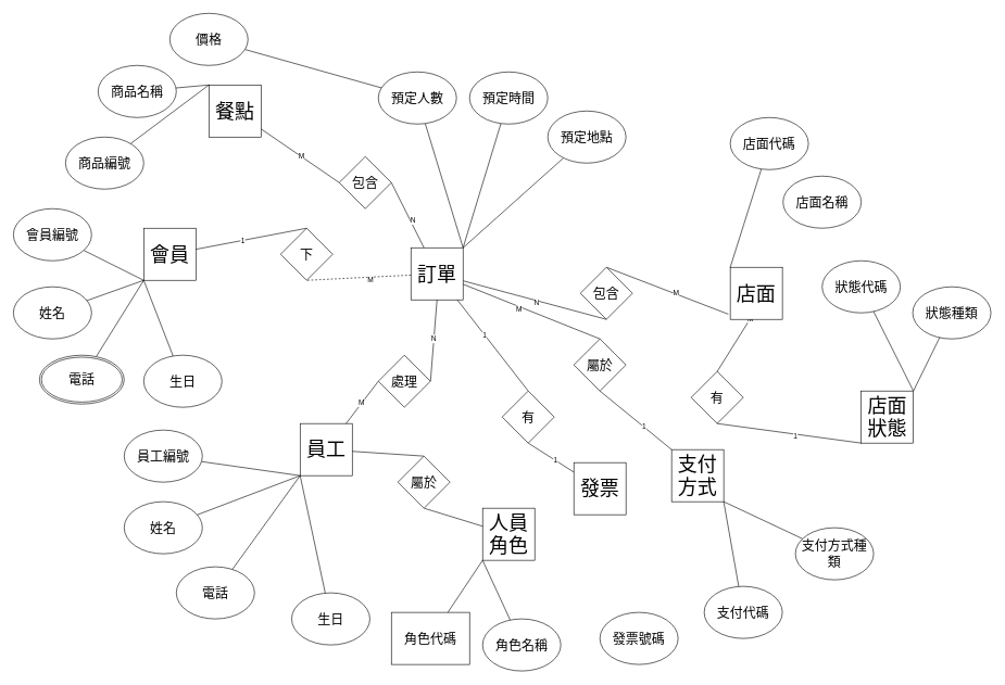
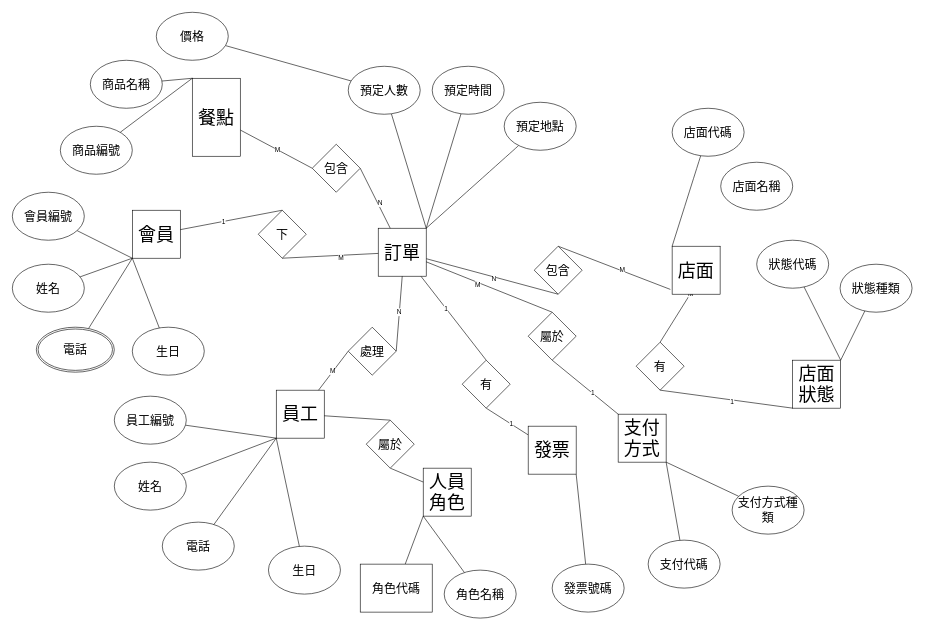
  <mxCell id="0" />
  <mxCell id="1" parent="0" />
- <mxCell id="2" value="&lt;font style=&quot;font-size: 30px;&quot;&gt;人員&lt;/font&gt;&lt;div&gt;&lt;font style=&quot;font-size: 30px;&quot;&gt;角色&lt;/font&gt;&lt;/div&gt;" style="whiteSpace=wrap;html=1;aspect=fixed;fontSize=15;" parent="1" vertex="1"><mxGeometry x="740" y="780" width="80" height="80" as="geometry" /></mxCell>
+ <mxCell id="2" value="&lt;font style=&quot;font-size: 30px;&quot;&gt;人員&lt;/font&gt;&lt;div&gt;&lt;font style=&quot;font-size: 30px;&quot;&gt;角色&lt;/font&gt;&lt;/div&gt;" style="whiteSpace=wrap;html=1;aspect=fixed;fontSize=15;" parent="1" vertex="1"><mxGeometry x="705" y="780" width="80" height="80" as="geometry" /></mxCell>
  <mxCell id="3" value="&lt;font style=&quot;font-size: 30px;&quot;&gt;員工&lt;/font&gt;" style="whiteSpace=wrap;html=1;aspect=fixed;" parent="1" vertex="1"><mxGeometry x="460" y="650" width="80" height="80" as="geometry" /></mxCell>
  <mxCell id="4" style="rounded=0;orthogonalLoop=1;jettySize=auto;html=1;endArrow=none;endFill=0;exitX=0.5;exitY=1;exitDx=0;exitDy=0;" parent="1" source="67" target="17" edge="1"><mxGeometry relative="1" as="geometry" /></mxCell>
  <mxCell id="5" value="N" style="edgeLabel;html=1;align=center;verticalAlign=middle;resizable=0;points=[];" parent="4" vertex="1" connectable="0"><mxGeometry x="-0.035" y="2" relative="1" as="geometry"><mxPoint x="-1" as="offset" /></mxGeometry></mxCell>
  <mxCell id="6" style="rounded=0;orthogonalLoop=1;jettySize=auto;html=1;entryX=0.5;entryY=0;entryDx=0;entryDy=0;endArrow=none;endFill=0;exitX=1;exitY=0;exitDx=0;exitDy=0;" parent="1" source="8" target="74" edge="1"><mxGeometry relative="1" as="geometry" /></mxCell>
  <mxCell id="7" value="M" style="edgeLabel;html=1;align=center;verticalAlign=middle;resizable=0;points=[];" parent="6" vertex="1" connectable="0"><mxGeometry x="-0.012" relative="1" as="geometry"><mxPoint as="offset" /></mxGeometry></mxCell>
  <mxCell id="8" value="&lt;font style=&quot;font-size: 30px;&quot;&gt;店面&lt;/font&gt;" style="whiteSpace=wrap;html=1;aspect=fixed;" parent="1" vertex="1"><mxGeometry x="1120" y="410" width="80" height="80" as="geometry" /></mxCell>
  <mxCell id="9" style="rounded=0;orthogonalLoop=1;jettySize=auto;html=1;exitX=0;exitY=0.5;exitDx=0;exitDy=0;endArrow=none;endFill=0;" parent="1" source="38" target="3" edge="1"><mxGeometry relative="1" as="geometry" /></mxCell>
  <mxCell id="10" value="M" style="edgeLabel;html=1;align=center;verticalAlign=middle;resizable=0;points=[];" parent="9" vertex="1" connectable="0"><mxGeometry x="0.032" y="-1" relative="1" as="geometry"><mxPoint as="offset" /></mxGeometry></mxCell>
  <mxCell id="11" style="rounded=0;orthogonalLoop=1;jettySize=auto;html=1;endArrow=none;endFill=0;entryX=0.5;entryY=0;entryDx=0;entryDy=0;" parent="1" source="17" target="54" edge="1"><mxGeometry relative="1" as="geometry" /></mxCell>
  <mxCell id="12" value="1" style="edgeLabel;html=1;align=center;verticalAlign=middle;resizable=0;points=[];" parent="11" vertex="1" connectable="0"><mxGeometry x="-0.229" relative="1" as="geometry"><mxPoint as="offset" /></mxGeometry></mxCell>
  <mxCell id="13" style="rounded=0;orthogonalLoop=1;jettySize=auto;html=1;entryX=0;entryY=0;entryDx=0;entryDy=0;endArrow=none;endFill=0;exitX=0.5;exitY=1;exitDx=0;exitDy=0;" parent="1" source="60" target="57" edge="1"><mxGeometry relative="1" as="geometry" /></mxCell>
  <mxCell id="14" value="1" style="edgeLabel;html=1;align=center;verticalAlign=middle;resizable=0;points=[];" parent="13" vertex="1" connectable="0"><mxGeometry x="0.224" y="1" relative="1" as="geometry"><mxPoint as="offset" /></mxGeometry></mxCell>
  <mxCell id="15" style="rounded=0;orthogonalLoop=1;jettySize=auto;html=1;endArrow=none;endFill=0;exitX=0;exitY=0.5;exitDx=0;exitDy=0;" parent="1" source="73" target="70" edge="1"><mxGeometry relative="1" as="geometry" /></mxCell>
  <mxCell id="16" value="M" style="edgeLabel;html=1;align=center;verticalAlign=middle;resizable=0;points=[];" parent="15" vertex="1" connectable="0"><mxGeometry x="-0.028" relative="1" as="geometry"><mxPoint as="offset" /></mxGeometry></mxCell>
  <mxCell id="17" value="&lt;font style=&quot;font-size: 30px;&quot;&gt;訂單&lt;/font&gt;" style="whiteSpace=wrap;html=1;aspect=fixed;" parent="1" vertex="1"><mxGeometry x="630" y="380" width="80" height="80" as="geometry" /></mxCell>
  <mxCell id="18" style="rounded=0;orthogonalLoop=1;jettySize=auto;html=1;entryX=0.5;entryY=1;entryDx=0;entryDy=0;endArrow=none;endFill=0;" parent="1" source="20" target="54" edge="1"><mxGeometry relative="1" as="geometry" /></mxCell>
  <mxCell id="19" value="1" style="edgeLabel;html=1;align=center;verticalAlign=middle;resizable=0;points=[];" parent="18" vertex="1" connectable="0"><mxGeometry x="-0.171" relative="1" as="geometry"><mxPoint as="offset" /></mxGeometry></mxCell>
  <mxCell id="20" value="&lt;font style=&quot;font-size: 30px;&quot;&gt;發票&lt;/font&gt;" style="whiteSpace=wrap;html=1;aspect=fixed;" parent="1" vertex="1"><mxGeometry x="880" y="710" width="80" height="80" as="geometry" /></mxCell>
  <mxCell id="21" value="&lt;font style=&quot;font-size: 30px;&quot;&gt;店面狀態&lt;/font&gt;" style="whiteSpace=wrap;html=1;aspect=fixed;" parent="1" vertex="1"><mxGeometry x="1321" y="600" width="80" height="80" as="geometry" /></mxCell>
  <mxCell id="22" value="&lt;font style=&quot;font-size: 20px;&quot;&gt;下&lt;/font&gt;" style="rhombus;whiteSpace=wrap;html=1;" parent="1" vertex="1"><mxGeometry x="430" y="350" width="80" height="80" as="geometry" /></mxCell>
  <mxCell id="23" value="&lt;font style=&quot;font-size: 30px;&quot;&gt;會員&lt;/font&gt;" style="whiteSpace=wrap;html=1;aspect=fixed;" parent="1" vertex="1"><mxGeometry x="220" y="350" width="80" height="80" as="geometry" /></mxCell>
  <mxCell id="24" value="" style="endArrow=none;html=1;rounded=0;exitX=0.5;exitY=0;exitDx=0;exitDy=0;" parent="1" source="22" target="23" edge="1"><mxGeometry width="50" height="50" relative="1" as="geometry"><mxPoint x="330" y="530" as="sourcePoint" /><mxPoint x="380" y="480" as="targetPoint" /></mxGeometry></mxCell>
  <mxCell id="25" value="1" style="edgeLabel;html=1;align=center;verticalAlign=middle;resizable=0;points=[];" parent="24" vertex="1" connectable="0"><mxGeometry x="0.151" y="1" relative="1" as="geometry"><mxPoint as="offset" /></mxGeometry></mxCell>
- <mxCell id="26" value="" style="endArrow=none;html=1;rounded=0;entryX=0.5;entryY=1;entryDx=0;entryDy=0;dashed=1;" parent="1" source="17" target="22" edge="1"><mxGeometry width="50" height="50" relative="1" as="geometry"><mxPoint x="440" y="370" as="sourcePoint" /><mxPoint x="360" y="370" as="targetPoint" /><Array as="points" /></mxGeometry></mxCell>
+ <mxCell id="26" value="" style="endArrow=none;html=1;rounded=0;entryX=0.5;entryY=1;entryDx=0;entryDy=0;" parent="1" source="17" target="22" edge="1"><mxGeometry width="50" height="50" relative="1" as="geometry"><mxPoint x="440" y="370" as="sourcePoint" /><mxPoint x="360" y="370" as="targetPoint" /><Array as="points" /></mxGeometry></mxCell>
  <mxCell id="27" value="M" style="edgeLabel;html=1;align=center;verticalAlign=middle;resizable=0;points=[];" parent="26" vertex="1" connectable="0"><mxGeometry x="-0.217" y="4" relative="1" as="geometry"><mxPoint as="offset" /></mxGeometry></mxCell>
  <mxCell id="28" style="rounded=0;orthogonalLoop=1;jettySize=auto;html=1;endArrow=none;endFill=0;entryX=0;entryY=1;entryDx=0;entryDy=0;" parent="1" source="29" target="23" edge="1"><mxGeometry relative="1" as="geometry" /></mxCell>
  <mxCell id="29" value="&lt;font style=&quot;font-size: 20px;&quot;&gt;會員編號&lt;/font&gt;" style="ellipse;whiteSpace=wrap;html=1;" parent="1" vertex="1"><mxGeometry x="20" y="320" width="120" height="80" as="geometry" /></mxCell>
  <mxCell id="30" style="rounded=0;orthogonalLoop=1;jettySize=auto;html=1;endArrow=none;endFill=0;entryX=0;entryY=1;entryDx=0;entryDy=0;" parent="1" source="31" target="23" edge="1"><mxGeometry relative="1" as="geometry" /></mxCell>
  <mxCell id="31" value="&lt;font style=&quot;font-size: 20px;&quot;&gt;姓名&lt;/font&gt;" style="ellipse;whiteSpace=wrap;html=1;" parent="1" vertex="1"><mxGeometry x="20" y="440" width="120" height="80" as="geometry" /></mxCell>
  <mxCell id="32" value="&lt;font style=&quot;font-size: 20px;&quot;&gt;生日&lt;/font&gt;" style="ellipse;whiteSpace=wrap;html=1;" parent="1" vertex="1"><mxGeometry x="220" y="545" width="120" height="80" as="geometry" /></mxCell>
  <mxCell id="33" style="rounded=0;orthogonalLoop=1;jettySize=auto;html=1;endArrow=none;endFill=0;entryX=0;entryY=1;entryDx=0;entryDy=0;" parent="1" source="34" target="23" edge="1"><mxGeometry relative="1" as="geometry" /></mxCell>
  <mxCell id="34" value="&lt;span style=&quot;font-size: 20px;&quot;&gt;電話&lt;/span&gt;" style="ellipse;shape=doubleEllipse;margin=3;whiteSpace=wrap;html=1;align=center;" parent="1" vertex="1"><mxGeometry x="60" y="545" width="130" height="75" as="geometry" /></mxCell>
  <mxCell id="35" style="rounded=0;orthogonalLoop=1;jettySize=auto;html=1;endArrow=none;endFill=0;entryX=0;entryY=1;entryDx=0;entryDy=0;" parent="1" source="32" target="23" edge="1"><mxGeometry relative="1" as="geometry" /></mxCell>
  <mxCell id="36" value="" style="rounded=0;orthogonalLoop=1;jettySize=auto;html=1;exitX=0.5;exitY=1;exitDx=0;exitDy=0;endArrow=none;endFill=0;entryX=1;entryY=0.5;entryDx=0;entryDy=0;" parent="1" source="17" target="38" edge="1"><mxGeometry relative="1" as="geometry"><mxPoint x="670" y="460" as="sourcePoint" /><mxPoint x="477" y="670" as="targetPoint" /></mxGeometry></mxCell>
  <mxCell id="37" value="N" style="edgeLabel;html=1;align=center;verticalAlign=middle;resizable=0;points=[];" parent="36" vertex="1" connectable="0"><mxGeometry x="-0.048" y="-1" relative="1" as="geometry"><mxPoint as="offset" /></mxGeometry></mxCell>
  <mxCell id="38" value="&lt;font style=&quot;font-size: 20px;&quot;&gt;處理&lt;/font&gt;" style="rhombus;whiteSpace=wrap;html=1;" parent="1" vertex="1"><mxGeometry x="580" y="545" width="80" height="80" as="geometry" /></mxCell>
  <mxCell id="39" style="rounded=0;orthogonalLoop=1;jettySize=auto;html=1;endArrow=none;endFill=0;entryX=0;entryY=1;entryDx=0;entryDy=0;" parent="1" source="40" target="3" edge="1"><mxGeometry relative="1" as="geometry" /></mxCell>
  <mxCell id="40" value="&lt;font style=&quot;font-size: 20px;&quot;&gt;生日&lt;/font&gt;" style="ellipse;whiteSpace=wrap;html=1;" parent="1" vertex="1"><mxGeometry x="447" y="910" width="120" height="80" as="geometry" /></mxCell>
  <mxCell id="41" style="rounded=0;orthogonalLoop=1;jettySize=auto;html=1;endArrow=none;endFill=0;entryX=0;entryY=1;entryDx=0;entryDy=0;" parent="1" source="42" target="3" edge="1"><mxGeometry relative="1" as="geometry" /></mxCell>
  <mxCell id="42" value="&lt;font style=&quot;font-size: 20px;&quot;&gt;員工編號&lt;/font&gt;" style="ellipse;whiteSpace=wrap;html=1;" parent="1" vertex="1"><mxGeometry x="190" y="660" width="120" height="80" as="geometry" /></mxCell>
  <mxCell id="43" style="rounded=0;orthogonalLoop=1;jettySize=auto;html=1;endArrow=none;endFill=0;entryX=0;entryY=1;entryDx=0;entryDy=0;" parent="1" source="44" target="3" edge="1"><mxGeometry relative="1" as="geometry" /></mxCell>
  <mxCell id="44" value="&lt;font style=&quot;font-size: 20px;&quot;&gt;姓名&lt;/font&gt;" style="ellipse;whiteSpace=wrap;html=1;" parent="1" vertex="1"><mxGeometry x="190" y="770" width="120" height="80" as="geometry" /></mxCell>
  <mxCell id="45" value="&lt;span style=&quot;font-size: 20px;&quot;&gt;電話&lt;/span&gt;" style="ellipse;whiteSpace=wrap;html=1;" parent="1" vertex="1"><mxGeometry x="270" y="870" width="120" height="80" as="geometry" /></mxCell>
  <mxCell id="46" style="rounded=0;orthogonalLoop=1;jettySize=auto;html=1;entryX=0;entryY=1;entryDx=0;entryDy=0;endArrow=none;endFill=0;" parent="1" source="45" target="3" edge="1"><mxGeometry relative="1" as="geometry" /></mxCell>
  <mxCell id="47" style="rounded=0;orthogonalLoop=1;jettySize=auto;html=1;exitX=0.5;exitY=1;exitDx=0;exitDy=0;endArrow=none;endFill=0;" parent="1" source="49" target="2" edge="1"><mxGeometry relative="1" as="geometry" /></mxCell>
  <mxCell id="48" style="rounded=0;orthogonalLoop=1;jettySize=auto;html=1;endArrow=none;endFill=0;exitX=0.5;exitY=0;exitDx=0;exitDy=0;" parent="1" source="49" target="3" edge="1"><mxGeometry relative="1" as="geometry" /></mxCell>
  <mxCell id="49" value="&lt;font style=&quot;font-size: 20px;&quot;&gt;屬於&lt;/font&gt;" style="rhombus;whiteSpace=wrap;html=1;" parent="1" vertex="1"><mxGeometry x="610" y="700" width="80" height="80" as="geometry" /></mxCell>
  <mxCell id="50" style="rounded=0;orthogonalLoop=1;jettySize=auto;html=1;entryX=0;entryY=1;entryDx=0;entryDy=0;endArrow=none;endFill=0;" parent="1" source="51" target="2" edge="1"><mxGeometry relative="1" as="geometry" /></mxCell>
  <mxCell id="51" value="&lt;font style=&quot;font-size: 20px;&quot;&gt;角色名稱&lt;/font&gt;" style="ellipse;whiteSpace=wrap;html=1;" parent="1" vertex="1"><mxGeometry x="740" y="950" width="120" height="80" as="geometry" /></mxCell>
  <mxCell id="52" style="rounded=0;orthogonalLoop=1;jettySize=auto;html=1;entryX=0;entryY=1;entryDx=0;entryDy=0;endArrow=none;endFill=0;" parent="1" source="53" target="2" edge="1"><mxGeometry relative="1" as="geometry" /></mxCell>
  <mxCell id="53" value="&lt;font style=&quot;font-size: 20px;&quot;&gt;角色代碼&lt;/font&gt;" style="whiteSpace=wrap;html=1;rounded=0;" parent="1" vertex="1"><mxGeometry x="600" y="940" width="120" height="80" as="geometry" /></mxCell>
  <mxCell id="54" value="&lt;font style=&quot;font-size: 20px;&quot;&gt;有&lt;/font&gt;" style="rhombus;whiteSpace=wrap;html=1;" parent="1" vertex="1"><mxGeometry x="770" y="600" width="80" height="80" as="geometry" /></mxCell>
+ <mxCell id="55" style="rounded=0;orthogonalLoop=1;jettySize=auto;html=1;endArrow=none;endFill=0;entryX=1;entryY=1;entryDx=0;entryDy=0;" parent="1" source="56" target="20" edge="1"><mxGeometry relative="1" as="geometry" /></mxCell>
  <mxCell id="56" value="&lt;span style=&quot;font-size: 20px;&quot;&gt;發票號碼&lt;/span&gt;" style="ellipse;whiteSpace=wrap;html=1;" parent="1" vertex="1"><mxGeometry x="920" y="940" width="120" height="80" as="geometry" /></mxCell>
  <mxCell id="57" value="&lt;font style=&quot;font-size: 30px;&quot;&gt;支付方式&lt;/font&gt;" style="whiteSpace=wrap;html=1;aspect=fixed;" parent="1" vertex="1"><mxGeometry x="1030" y="690" width="80" height="80" as="geometry" /></mxCell>
  <mxCell id="58" value="" style="rounded=0;orthogonalLoop=1;jettySize=auto;html=1;entryX=0.5;entryY=0;entryDx=0;entryDy=0;endArrow=none;endFill=0;" parent="1" source="17" target="60" edge="1"><mxGeometry relative="1" as="geometry"><mxPoint x="710" y="434" as="sourcePoint" /><mxPoint x="980" y="530" as="targetPoint" /></mxGeometry></mxCell>
  <mxCell id="59" value="M" style="edgeLabel;html=1;align=center;verticalAlign=middle;resizable=0;points=[];" parent="58" vertex="1" connectable="0"><mxGeometry x="-0.167" y="-4" relative="1" as="geometry"><mxPoint as="offset" /></mxGeometry></mxCell>
  <mxCell id="60" value="&lt;font style=&quot;font-size: 20px;&quot;&gt;屬於&lt;/font&gt;" style="rhombus;whiteSpace=wrap;html=1;" parent="1" vertex="1"><mxGeometry x="880" y="520" width="80" height="80" as="geometry" /></mxCell>
  <mxCell id="61" style="rounded=0;orthogonalLoop=1;jettySize=auto;html=1;entryX=1;entryY=1;entryDx=0;entryDy=0;endArrow=none;endFill=0;" parent="1" source="62" target="57" edge="1"><mxGeometry relative="1" as="geometry" /></mxCell>
  <mxCell id="62" value="&lt;span style=&quot;font-size: 20px;&quot;&gt;支付代碼&lt;/span&gt;" style="ellipse;whiteSpace=wrap;html=1;" parent="1" vertex="1"><mxGeometry x="1080" y="900" width="120" height="80" as="geometry" /></mxCell>
  <mxCell id="63" style="rounded=0;orthogonalLoop=1;jettySize=auto;html=1;entryX=1;entryY=1;entryDx=0;entryDy=0;endArrow=none;endFill=0;" parent="1" source="64" target="57" edge="1"><mxGeometry relative="1" as="geometry" /></mxCell>
  <mxCell id="64" value="&lt;span style=&quot;font-size: 20px;&quot;&gt;支付方式種類&lt;/span&gt;" style="ellipse;whiteSpace=wrap;html=1;" parent="1" vertex="1"><mxGeometry x="1220" y="810" width="120" height="80" as="geometry" /></mxCell>
  <mxCell id="65" value="" style="rounded=0;orthogonalLoop=1;jettySize=auto;html=1;endArrow=none;endFill=0;entryX=0.5;entryY=0;entryDx=0;entryDy=0;exitX=-0.037;exitY=0.9;exitDx=0;exitDy=0;exitPerimeter=0;" parent="1" source="8" target="67" edge="1"><mxGeometry relative="1" as="geometry"><mxPoint x="880" y="336" as="sourcePoint" /><mxPoint x="710" y="404" as="targetPoint" /></mxGeometry></mxCell>
  <mxCell id="66" value="M" style="edgeLabel;html=1;align=center;verticalAlign=middle;resizable=0;points=[];" parent="65" vertex="1" connectable="0"><mxGeometry x="-0.127" y="-1" relative="1" as="geometry"><mxPoint as="offset" /></mxGeometry></mxCell>
  <mxCell id="67" value="&lt;font style=&quot;font-size: 20px;&quot;&gt;包含&lt;/font&gt;" style="rhombus;whiteSpace=wrap;html=1;" parent="1" vertex="1"><mxGeometry x="890" y="410" width="80" height="80" as="geometry" /></mxCell>
  <mxCell id="68" style="rounded=0;orthogonalLoop=1;jettySize=auto;html=1;endArrow=none;endFill=0;entryX=1;entryY=0;entryDx=0;entryDy=0;" parent="1" source="69" target="17" edge="1"><mxGeometry relative="1" as="geometry"><mxPoint x="1110" y="370" as="targetPoint" /></mxGeometry></mxCell>
  <mxCell id="69" value="&lt;font style=&quot;font-size: 20px;&quot;&gt;預定人數&lt;/font&gt;" style="ellipse;whiteSpace=wrap;html=1;" parent="1" vertex="1"><mxGeometry x="580" y="110" width="120" height="80" as="geometry" /></mxCell>
- <mxCell id="70" value="&lt;span style=&quot;font-size: 30px;&quot;&gt;餐點&lt;/span&gt;" style="whiteSpace=wrap;html=1;aspect=fixed;" parent="1" vertex="1"><mxGeometry x="320" y="130" width="80" height="80" as="geometry" /></mxCell>
+ <mxCell id="70" value="&lt;span style=&quot;font-size: 30px;&quot;&gt;餐點&lt;/span&gt;" style="whiteSpace=wrap;html=1;aspect=fixed;" parent="1" vertex="1"><mxGeometry x="320" y="130" width="80" height="130" as="geometry" /></mxCell>
  <mxCell id="71" value="" style="rounded=0;orthogonalLoop=1;jettySize=auto;html=1;endArrow=none;endFill=0;entryX=1;entryY=0.5;entryDx=0;entryDy=0;" parent="1" source="17" target="73" edge="1"><mxGeometry relative="1" as="geometry"><mxPoint x="695" y="380" as="sourcePoint" /><mxPoint x="795" y="220" as="targetPoint" /></mxGeometry></mxCell>
  <mxCell id="72" value="N" style="edgeLabel;html=1;align=center;verticalAlign=middle;resizable=0;points=[];" parent="71" vertex="1" connectable="0"><mxGeometry x="-0.173" y="-3" relative="1" as="geometry"><mxPoint as="offset" /></mxGeometry></mxCell>
  <mxCell id="73" value="&lt;span style=&quot;font-size: 20px;&quot;&gt;包含&lt;/span&gt;" style="rhombus;whiteSpace=wrap;html=1;" parent="1" vertex="1"><mxGeometry x="520" y="240" width="80" height="80" as="geometry" /></mxCell>
  <mxCell id="74" value="&lt;font style=&quot;font-size: 20px;&quot;&gt;有&lt;/font&gt;" style="rhombus;whiteSpace=wrap;html=1;" parent="1" vertex="1"><mxGeometry x="1060" y="570" width="80" height="80" as="geometry" /></mxCell>
  <mxCell id="75" style="rounded=0;orthogonalLoop=1;jettySize=auto;html=1;endArrow=none;endFill=0;entryX=0.5;entryY=1;entryDx=0;entryDy=0;exitX=0;exitY=1;exitDx=0;exitDy=0;" parent="1" source="21" target="74" edge="1"><mxGeometry relative="1" as="geometry"><mxPoint x="940" y="200" as="targetPoint" /></mxGeometry></mxCell>
  <mxCell id="76" value="1" style="edgeLabel;html=1;align=center;verticalAlign=middle;resizable=0;points=[];" parent="75" vertex="1" connectable="0"><mxGeometry x="-0.075" y="3" relative="1" as="geometry"><mxPoint x="1" as="offset" /></mxGeometry></mxCell>
  <mxCell id="77" style="rounded=0;orthogonalLoop=1;jettySize=auto;html=1;endArrow=none;endFill=0;entryX=1;entryY=0;entryDx=0;entryDy=0;" parent="1" source="78" target="21" edge="1"><mxGeometry relative="1" as="geometry" /></mxCell>
  <mxCell id="78" value="&lt;span style=&quot;font-size: 20px;&quot;&gt;狀態種類&lt;/span&gt;" style="ellipse;whiteSpace=wrap;html=1;" parent="1" vertex="1"><mxGeometry x="1400" y="440" width="120" height="80" as="geometry" /></mxCell>
  <mxCell id="79" style="rounded=0;orthogonalLoop=1;jettySize=auto;html=1;endArrow=none;endFill=0;entryX=1;entryY=0;entryDx=0;entryDy=0;" parent="1" source="80" target="21" edge="1"><mxGeometry relative="1" as="geometry" /></mxCell>
  <mxCell id="80" value="&lt;font style=&quot;font-size: 20px;&quot;&gt;狀態代碼&lt;/font&gt;" style="ellipse;whiteSpace=wrap;html=1;" parent="1" vertex="1"><mxGeometry x="1261" y="400" width="120" height="80" as="geometry" /></mxCell>
  <mxCell id="81" style="rounded=0;orthogonalLoop=1;jettySize=auto;html=1;entryX=1;entryY=0;entryDx=0;entryDy=0;endArrow=none;endFill=0;" parent="1" source="82" target="17" edge="1"><mxGeometry relative="1" as="geometry" /></mxCell>
  <mxCell id="82" value="&lt;font style=&quot;font-size: 20px;&quot;&gt;預定時間&lt;/font&gt;" style="ellipse;whiteSpace=wrap;html=1;" parent="1" vertex="1"><mxGeometry x="720" y="110" width="120" height="80" as="geometry" /></mxCell>
  <mxCell id="83" style="edgeStyle=none;curved=1;rounded=0;orthogonalLoop=1;jettySize=auto;html=1;entryX=1;entryY=0;entryDx=0;entryDy=0;fontSize=12;startSize=8;endSize=8;endArrow=none;endFill=0;" edge="1" parent="1" source="84" target="17"><mxGeometry relative="1" as="geometry" /></mxCell>
  <mxCell id="84" value="&lt;font style=&quot;font-size: 20px;&quot;&gt;預定地點&lt;/font&gt;" style="ellipse;whiteSpace=wrap;html=1;" parent="1" vertex="1"><mxGeometry x="840" y="170" width="120" height="80" as="geometry" /></mxCell>
  <mxCell id="85" style="rounded=0;orthogonalLoop=1;jettySize=auto;html=1;fontSize=12;startSize=8;endSize=8;endArrow=none;endFill=0;" edge="1" parent="1" source="86" target="69"><mxGeometry relative="1" as="geometry" /></mxCell>
  <mxCell id="86" value="&lt;font style=&quot;font-size: 20px;&quot;&gt;價格&lt;/font&gt;" style="ellipse;whiteSpace=wrap;html=1;" vertex="1" parent="1"><mxGeometry x="260" y="20" width="120" height="80" as="geometry" /></mxCell>
  <mxCell id="87" style="rounded=0;orthogonalLoop=1;jettySize=auto;html=1;fontSize=12;startSize=8;endSize=8;entryX=0;entryY=0;entryDx=0;entryDy=0;endArrow=none;endFill=0;" edge="1" source="88" parent="1" target="70"><mxGeometry relative="1" as="geometry"><mxPoint x="360" y="53" as="targetPoint" /></mxGeometry></mxCell>
  <mxCell id="88" value="&lt;font style=&quot;font-size: 20px;&quot;&gt;商品編號&lt;/font&gt;" style="ellipse;whiteSpace=wrap;html=1;" vertex="1" parent="1"><mxGeometry x="100" y="210" width="120" height="80" as="geometry" /></mxCell>
  <mxCell id="89" style="rounded=0;orthogonalLoop=1;jettySize=auto;html=1;entryX=0;entryY=0;entryDx=0;entryDy=0;fontSize=12;startSize=8;endSize=8;endArrow=none;endFill=0;" edge="1" parent="1" source="90" target="70"><mxGeometry relative="1" as="geometry" /></mxCell>
  <mxCell id="90" value="&lt;font style=&quot;font-size: 20px;&quot;&gt;商品名稱&lt;/font&gt;" style="ellipse;whiteSpace=wrap;html=1;" vertex="1" parent="1"><mxGeometry x="150" y="100" width="120" height="80" as="geometry" /></mxCell>
  <mxCell id="91" style="edgeStyle=none;curved=1;rounded=0;orthogonalLoop=1;jettySize=auto;html=1;entryX=0;entryY=0;entryDx=0;entryDy=0;fontSize=12;startSize=8;endSize=8;endArrow=none;endFill=0;" edge="1" parent="1" source="92" target="8"><mxGeometry relative="1" as="geometry" /></mxCell>
  <mxCell id="92" value="&lt;font style=&quot;font-size: 20px;&quot;&gt;店面代碼&lt;/font&gt;" style="ellipse;whiteSpace=wrap;html=1;" vertex="1" parent="1"><mxGeometry x="1120" y="180" width="120" height="80" as="geometry" /></mxCell>
  <mxCell id="93" value="&lt;font style=&quot;font-size: 20px;&quot;&gt;店面名稱&lt;/font&gt;" style="ellipse;whiteSpace=wrap;html=1;" vertex="1" parent="1"><mxGeometry x="1201" y="270" width="120" height="80" as="geometry" /></mxCell>
